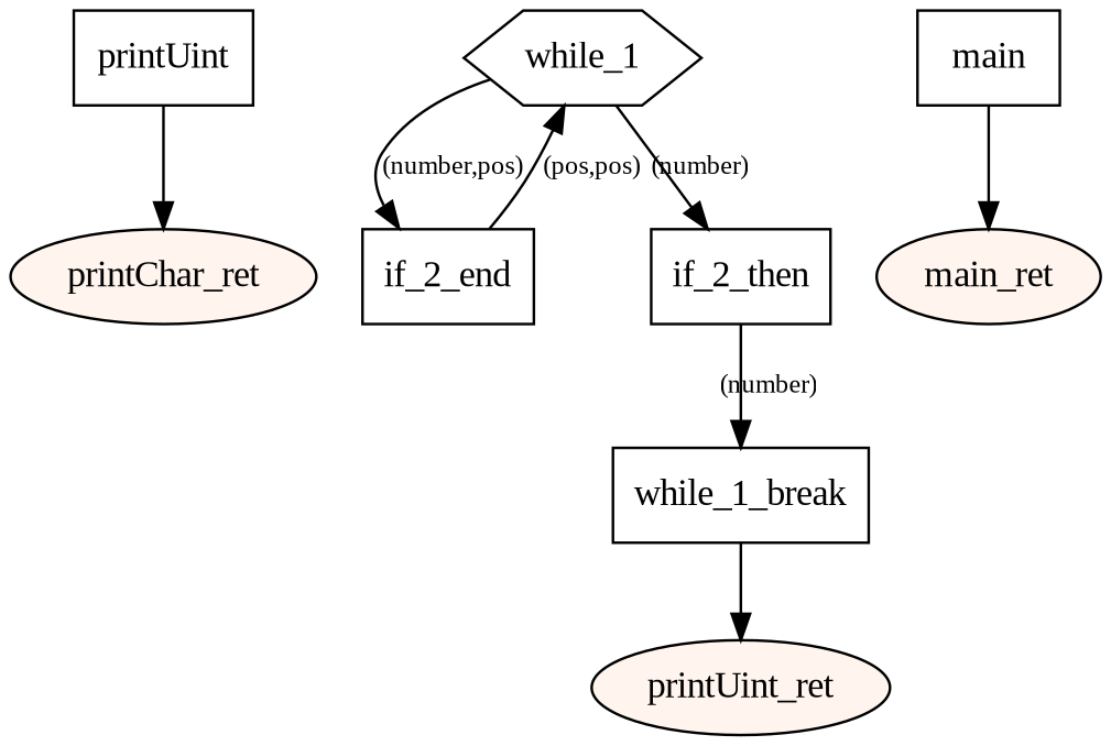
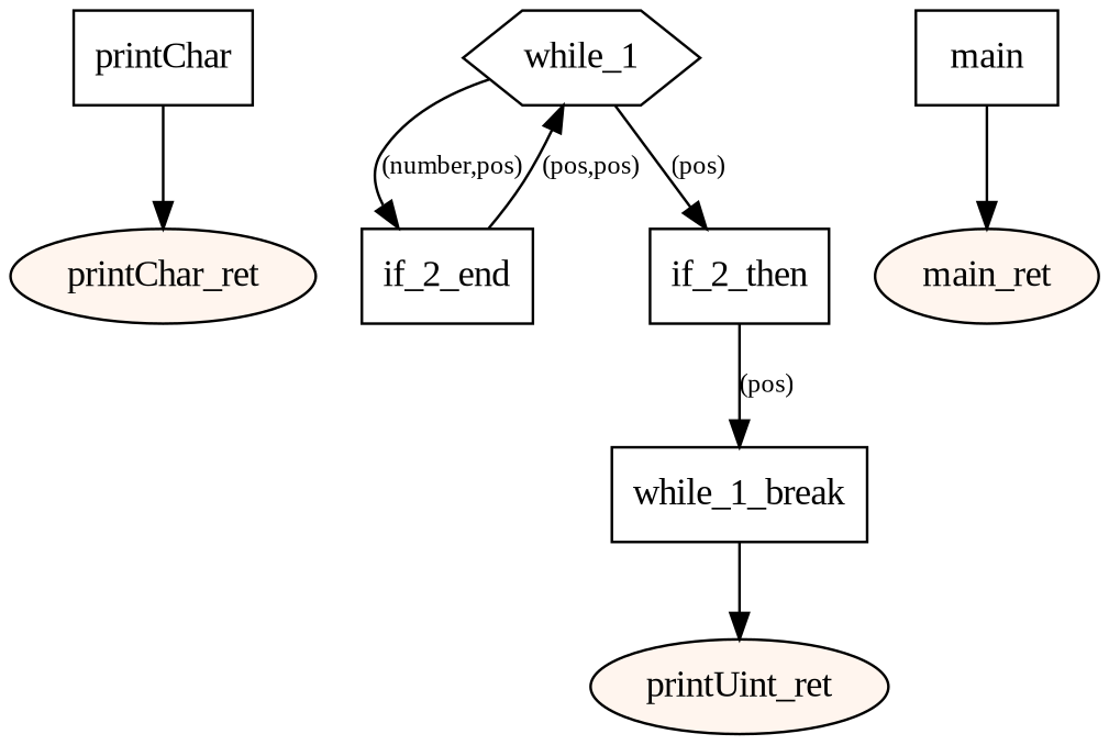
  digraph {
    fontname="Liberation Serif"
    node [fontname="Liberation Serif" shape=box]
    edge [fontname="Liberation Serif" fontsize="10pt"]
-   n1 [label=printUint]
+   n1 [label=printChar]
    n2 [fillcolor="#fff5ee" label=printChar_ret shape=oval style=filled]
    n3 [label=while_1 shape=hexagon]
    n4 [label=if_2_end]
    n5 [label=if_2_then]
    n6 [label=while_1_break]
    n7 [fillcolor="#fff5ee" label=printUint_ret shape=oval style=filled]
    n8 [label=main]
    n9 [fillcolor="#fff5ee" label=main_ret shape=oval style=filled]
    subgraph sub_1 {
      n1
      n2
    }
    subgraph sub_2 {
      n3
      n4
      n5
      n6
      n7
    }
    subgraph sub_3 {
      n8
      n9
    }
    n1 -> n2
    n3 -> n4 [label="(number,pos)"]
-   n3 -> n5 [label="(number)"]
+   n3 -> n5 [label="(pos)"]
    n4 -> n3 [label="(pos,pos)"]
-   n5 -> n6 [label="(number)"]
+   n5 -> n6 [label="(pos)"]
    n6 -> n7
    n8 -> n9
  }
